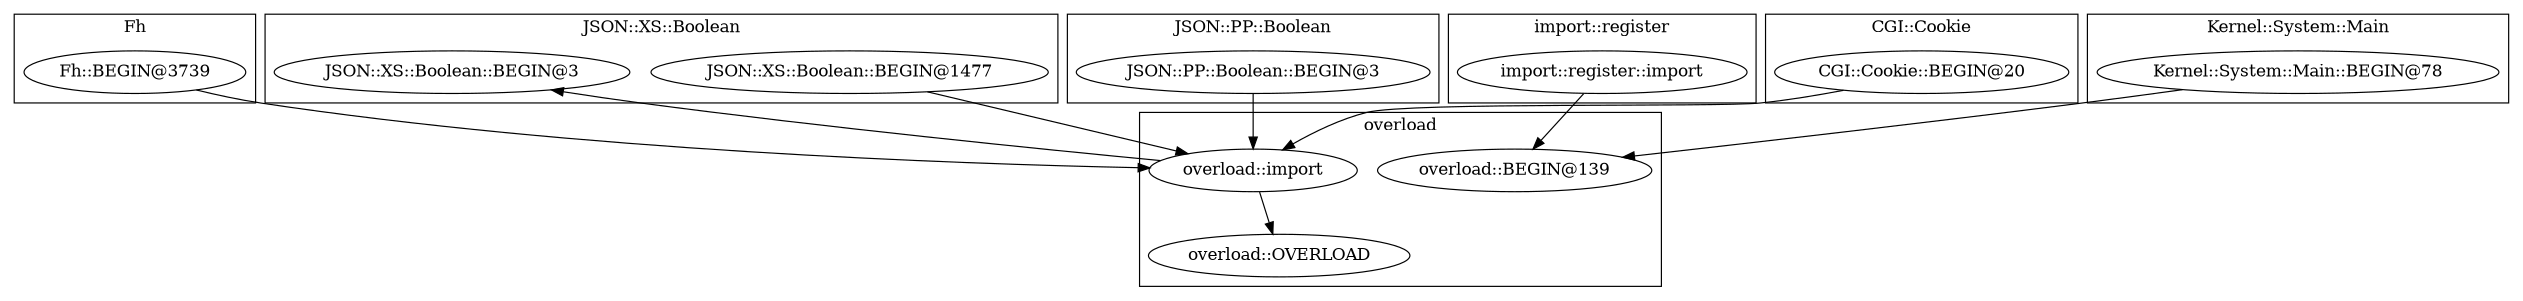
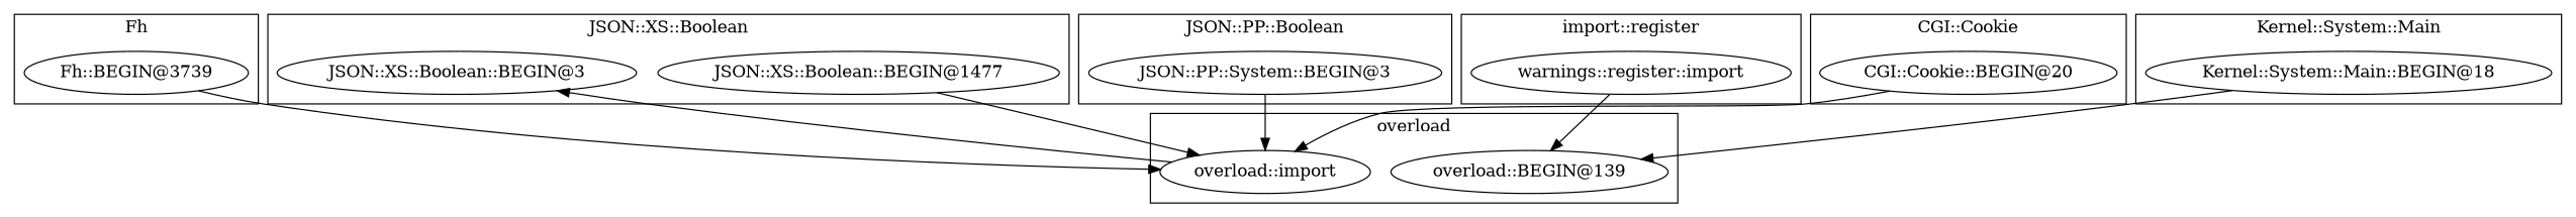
  digraph {
    "Fh::BEGIN@3739"
    "JSON::XS::Boolean::BEGIN@1477"
    "JSON::XS::Boolean::BEGIN@3"
-   "JSON::PP::Boolean::BEGIN@3"
-   "warnings::register::import" [label="import::register::import"]
-   "overload::OVERLOAD"
+   "JSON::PP::Boolean::BEGIN@3" [label="JSON::PP::System::BEGIN@3"]
+   "warnings::register::import"
    "overload::BEGIN@139"
    "overload::import"
    "CGI::Cookie::BEGIN@20"
-   "Kernel::System::Main::BEGIN@18" [label="Kernel::System::Main::BEGIN@78"]
+   "Kernel::System::Main::BEGIN@18"
    subgraph cluster_1 {
      label=Fh
      "Fh::BEGIN@3739"
    }
    subgraph cluster_2 {
      label="JSON::XS::Boolean"
      "JSON::XS::Boolean::BEGIN@1477"
      "JSON::XS::Boolean::BEGIN@3"
    }
    subgraph cluster_3 {
      label="JSON::PP::Boolean"
      "JSON::PP::Boolean::BEGIN@3"
    }
    subgraph cluster_4 {
      label="import::register"
      "warnings::register::import"
    }
    subgraph cluster_5 {
      label=overload
-     "overload::OVERLOAD"
      "overload::BEGIN@139"
      "overload::import"
    }
    subgraph cluster_6 {
      label="CGI::Cookie"
      "CGI::Cookie::BEGIN@20"
    }
    subgraph cluster_7 {
      label="Kernel::System::Main"
      "Kernel::System::Main::BEGIN@18"
    }
    "Fh::BEGIN@3739" -> "overload::import"
    "JSON::XS::Boolean::BEGIN@1477" -> "overload::import"
    "JSON::PP::Boolean::BEGIN@3" -> "overload::import"
    "warnings::register::import" -> "overload::BEGIN@139"
    "overload::import" -> "JSON::XS::Boolean::BEGIN@3"
-   "overload::import" -> "overload::OVERLOAD"
    "CGI::Cookie::BEGIN@20" -> "overload::import"
    "Kernel::System::Main::BEGIN@18" -> "overload::BEGIN@139"
  }
